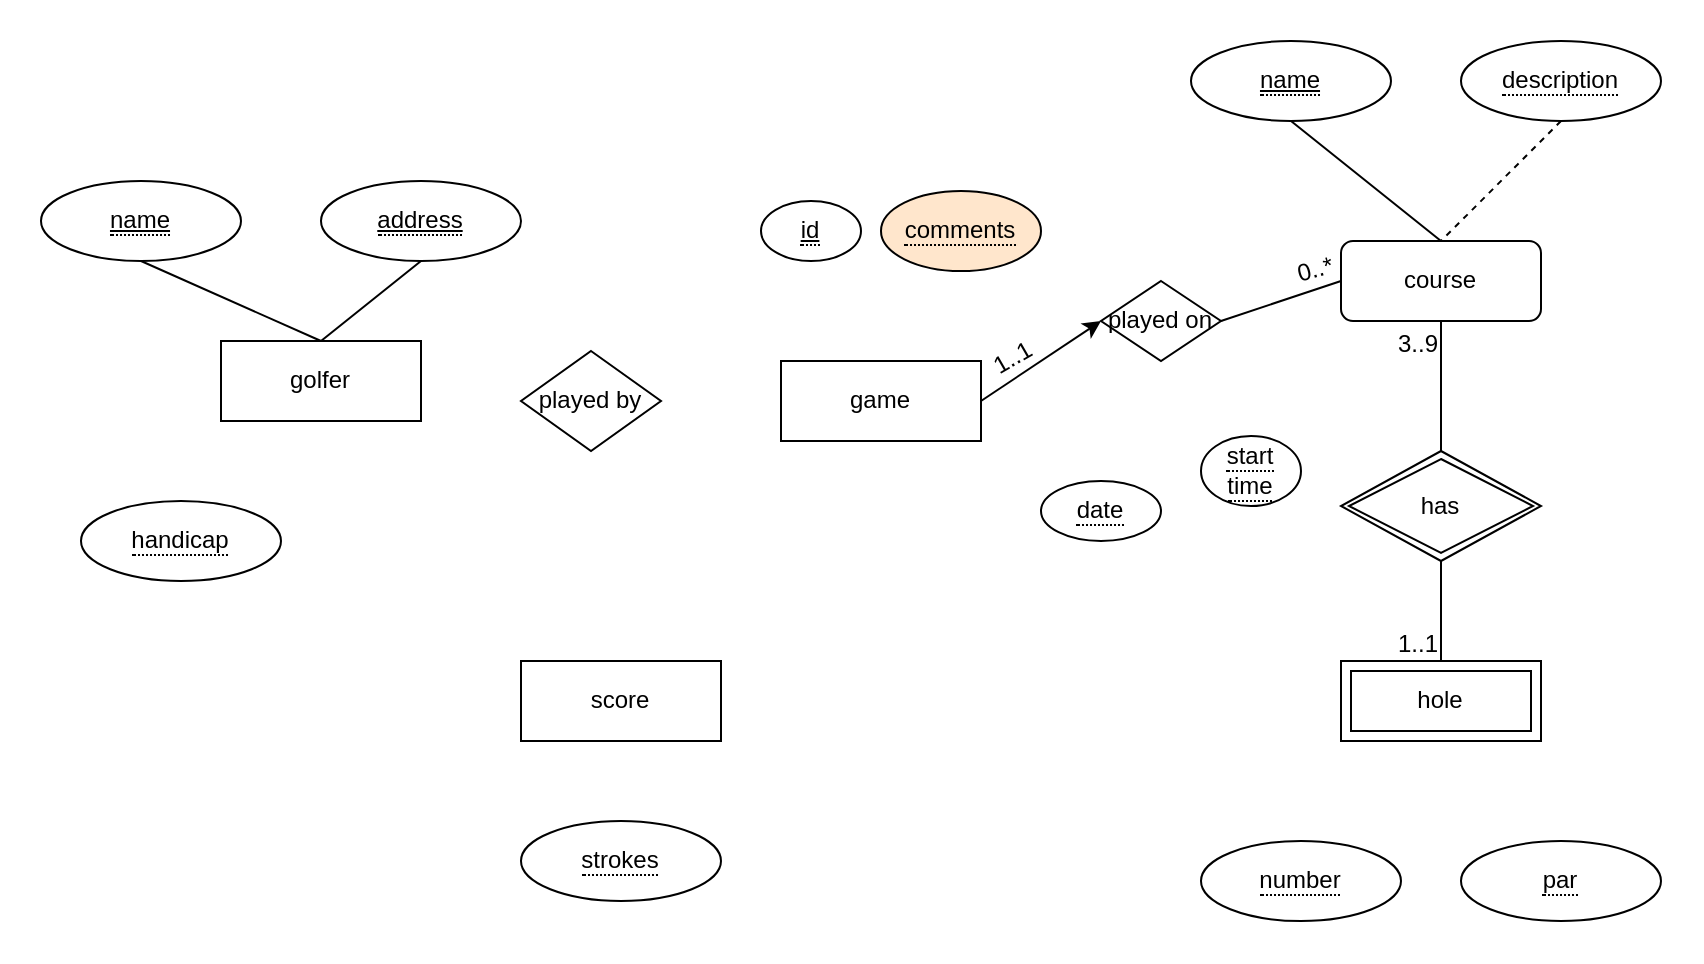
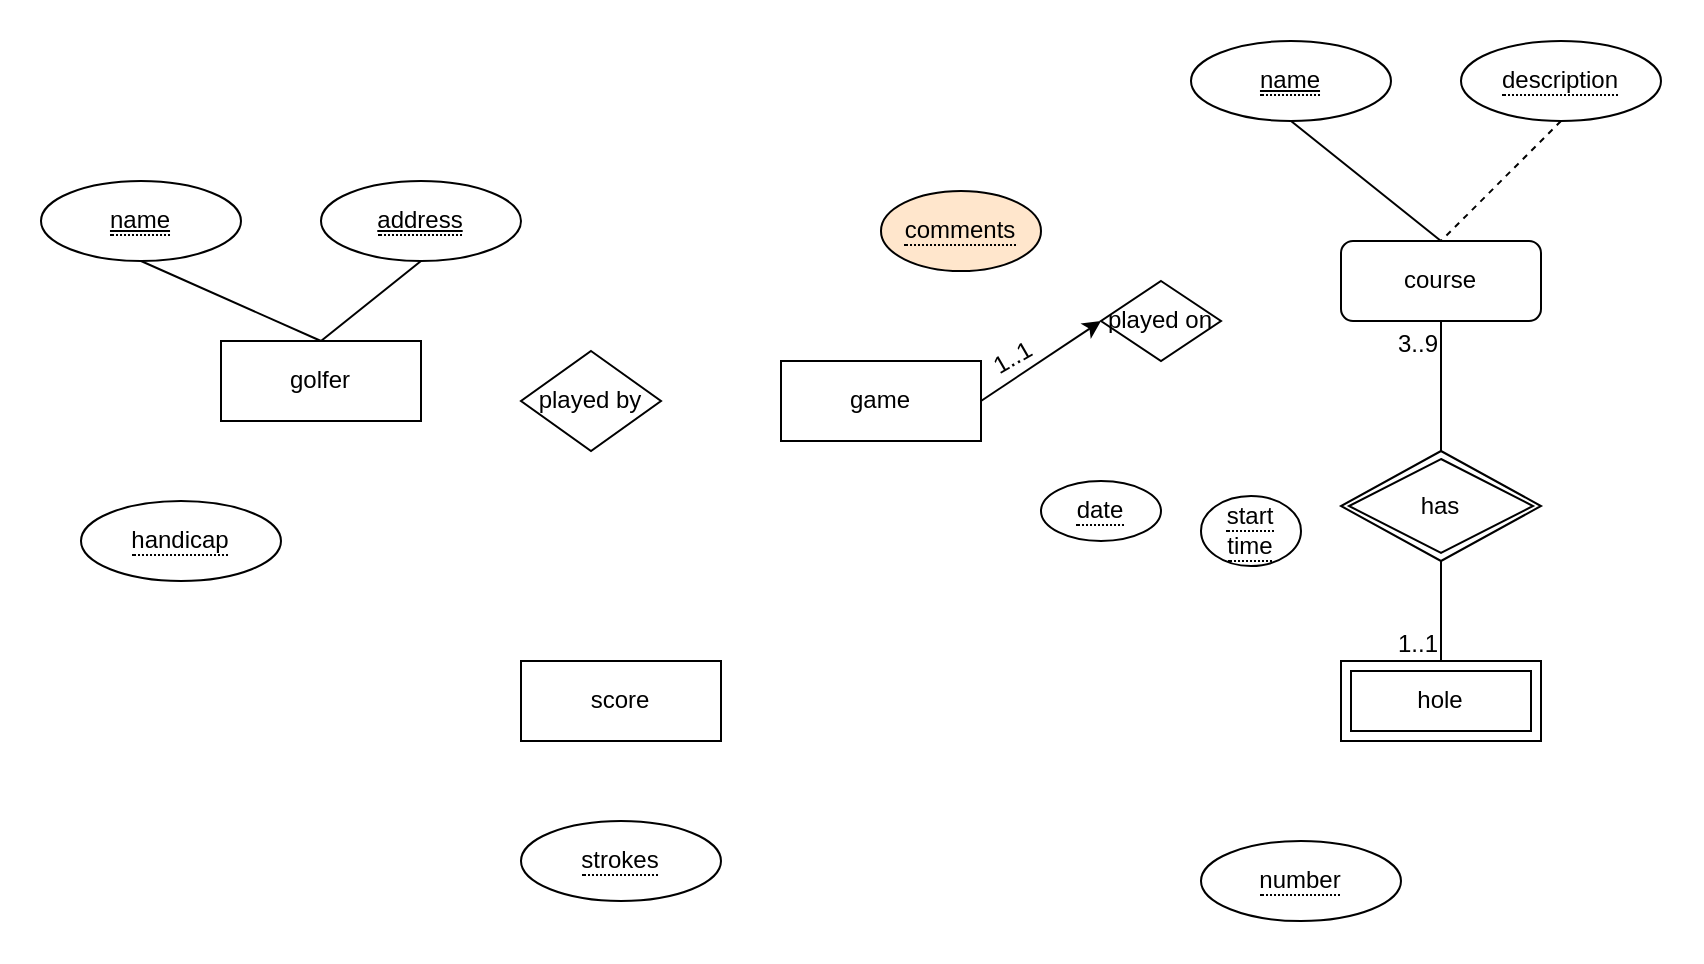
  <mxCell id="0" />
  <mxCell id="1" parent="0" />
  <mxCell id="2" value="course" style="whiteSpace=wrap;html=1;align=center;rounded=1;" vertex="1" parent="1"><mxGeometry x="670" y="120" width="100" height="40" as="geometry" /></mxCell>
  <mxCell id="3" value="&lt;span style=&quot;border-bottom: 1px dotted&quot;&gt;description&lt;/span&gt;" style="ellipse;whiteSpace=wrap;html=1;align=center;" vertex="1" parent="1"><mxGeometry x="730" y="20" width="100" height="40" as="geometry" /></mxCell>
  <mxCell id="4" value="&lt;span style=&quot;border-bottom: 1px dotted&quot;&gt;name&lt;/span&gt;" style="ellipse;whiteSpace=wrap;html=1;align=center;fontStyle=4" vertex="1" parent="1"><mxGeometry x="595" y="20" width="100" height="40" as="geometry" /></mxCell>
  <mxCell id="5" value="&lt;span style=&quot;border-bottom: 1px dotted&quot;&gt;number&lt;/span&gt;" style="ellipse;whiteSpace=wrap;html=1;align=center;" vertex="1" parent="1"><mxGeometry x="600" y="420" width="100" height="40" as="geometry" /></mxCell>
- <mxCell id="6" value="&lt;span style=&quot;border-bottom: 1px dotted&quot;&gt;par&lt;/span&gt;" style="ellipse;whiteSpace=wrap;html=1;align=center;" vertex="1" parent="1"><mxGeometry x="730" y="420" width="100" height="40" as="geometry" /></mxCell>
  <mxCell id="7" value="game" style="whiteSpace=wrap;html=1;align=center;" vertex="1" parent="1"><mxGeometry x="390" y="180" width="100" height="40" as="geometry" /></mxCell>
  <mxCell id="8" value="golfer" style="whiteSpace=wrap;html=1;align=center;" vertex="1" parent="1"><mxGeometry x="110" y="170" width="100" height="40" as="geometry" /></mxCell>
  <mxCell id="9" value="score" style="whiteSpace=wrap;html=1;align=center;" vertex="1" parent="1"><mxGeometry x="260" y="330" width="100" height="40" as="geometry" /></mxCell>
  <mxCell id="10" value="&lt;span style=&quot;border-bottom: 1px dotted&quot;&gt;strokes&lt;/span&gt;" style="ellipse;whiteSpace=wrap;html=1;align=center;" vertex="1" parent="1"><mxGeometry x="260" y="410" width="100" height="40" as="geometry" /></mxCell>
  <mxCell id="11" value="played on" style="shape=rhombus;perimeter=rhombusPerimeter;whiteSpace=wrap;html=1;align=center;" vertex="1" parent="1"><mxGeometry x="550" y="140" width="60" height="40" as="geometry" /></mxCell>
  <mxCell id="12" value="played by" style="shape=rhombus;perimeter=rhombusPerimeter;whiteSpace=wrap;html=1;align=center;" vertex="1" parent="1"><mxGeometry x="260" y="175" width="70" height="50" as="geometry" /></mxCell>
- <mxCell id="13" value="&lt;span style=&quot;border-bottom: 1px dotted&quot;&gt;&lt;u&gt;id&lt;/u&gt;&lt;/span&gt;" style="ellipse;whiteSpace=wrap;html=1;align=center;" vertex="1" parent="1"><mxGeometry x="380" y="100" width="50" height="30" as="geometry" /></mxCell>
  <mxCell id="14" value="&lt;span style=&quot;border-bottom: 1px dotted&quot;&gt;comments&lt;/span&gt;" style="ellipse;whiteSpace=wrap;html=1;align=center;fillColor=#ffe6cc;" vertex="1" parent="1"><mxGeometry x="440" y="95" width="80" height="40" as="geometry" /></mxCell>
  <mxCell id="15" value="&lt;span style=&quot;border-bottom: 1px dotted&quot;&gt;name&lt;/span&gt;" style="ellipse;whiteSpace=wrap;html=1;align=center;fontStyle=4" vertex="1" parent="1"><mxGeometry y="90" width="100" height="40" as="geometry" x="20" /></mxCell>
  <mxCell id="16" value="&lt;span style=&quot;border-bottom: 1px dotted&quot;&gt;address&lt;/span&gt;" style="ellipse;whiteSpace=wrap;html=1;align=center;fontStyle=4" vertex="1" parent="1"><mxGeometry x="160" y="90" width="100" height="40" as="geometry" /></mxCell>
  <mxCell id="17" value="&lt;span style=&quot;border-bottom: 1px dotted&quot;&gt;handicap&lt;/span&gt;" style="ellipse;whiteSpace=wrap;html=1;align=center;" vertex="1" parent="1"><mxGeometry x="40" y="250" width="100" height="40" as="geometry" /></mxCell>
- <mxCell id="18" value="&lt;span style=&quot;border-bottom: 1px dotted&quot;&gt;start time&lt;/span&gt;" style="ellipse;whiteSpace=wrap;html=1;align=center;" vertex="1" parent="1"><mxGeometry x="600" y="217.5" width="50" height="35" as="geometry" /></mxCell>
+ <mxCell id="18" value="&lt;span style=&quot;border-bottom: 1px dotted&quot;&gt;start time&lt;/span&gt;" style="ellipse;whiteSpace=wrap;html=1;align=center;" vertex="1" parent="1"><mxGeometry x="600" y="247.5" width="50" height="35" as="geometry" /></mxCell>
  <mxCell id="19" value="&lt;span style=&quot;border-bottom: 1px dotted&quot;&gt;date&lt;/span&gt;" style="ellipse;whiteSpace=wrap;html=1;align=center;" vertex="1" parent="1"><mxGeometry x="520" y="240" width="60" height="30" as="geometry" /></mxCell>
  <mxCell id="20" value="" style="endArrow=none;html=1;rounded=0;entryX=0.5;entryY=0;entryDx=0;entryDy=0;exitX=0.5;exitY=1;exitDx=0;exitDy=0;" edge="1" parent="1" source="15" target="8"><mxGeometry relative="1" as="geometry"><mxPoint x="80" y="140" as="sourcePoint" /><mxPoint x="240" y="140" as="targetPoint" /></mxGeometry></mxCell>
  <mxCell id="21" value="" style="endArrow=none;html=1;rounded=0;exitX=0.5;exitY=1;exitDx=0;exitDy=0;entryX=0.5;entryY=0;entryDx=0;entryDy=0;" edge="1" parent="1" source="16" target="8"><mxGeometry relative="1" as="geometry"><mxPoint x="360" y="200" as="sourcePoint" /><mxPoint x="520" y="200" as="targetPoint" /></mxGeometry></mxCell>
  <mxCell id="22" value="hole" style="shape=ext;margin=3;double=1;whiteSpace=wrap;html=1;align=center;" vertex="1" parent="1"><mxGeometry x="670" y="330" width="100" height="40" as="geometry" /></mxCell>
  <mxCell id="23" value="has" style="shape=rhombus;double=1;perimeter=rhombusPerimeter;whiteSpace=wrap;html=1;align=center;" vertex="1" parent="1"><mxGeometry x="670" y="225" width="100" height="55" as="geometry" /></mxCell>
  <mxCell id="24" value="" style="endArrow=none;html=1;rounded=0;entryX=0.5;entryY=0;entryDx=0;entryDy=0;exitX=0.5;exitY=1;exitDx=0;exitDy=0;" edge="1" parent="1" source="23" target="22"><mxGeometry relative="1" as="geometry"><mxPoint x="565" y="300" as="sourcePoint" /><mxPoint x="725" y="300" as="targetPoint" /></mxGeometry></mxCell>
  <mxCell id="25" value="1..1" style="resizable=0;html=1;whiteSpace=wrap;align=right;verticalAlign=bottom;" connectable="0" vertex="1" parent="24"><mxGeometry x="1" relative="1" as="geometry" /></mxCell>
  <mxCell id="26" value="" style="endArrow=none;html=1;rounded=0;entryX=0.5;entryY=1;entryDx=0;entryDy=0;exitX=0.5;exitY=0;exitDx=0;exitDy=0;" edge="1" parent="1" source="23" target="2"><mxGeometry relative="1" as="geometry"><mxPoint x="540" y="180" as="sourcePoint" /><mxPoint x="700" y="180" as="targetPoint" /></mxGeometry></mxCell>
  <mxCell id="27" value="3..9" style="resizable=0;html=1;whiteSpace=wrap;align=right;verticalAlign=bottom;" connectable="0" vertex="1" parent="26"><mxGeometry x="1" relative="1" as="geometry"><mxPoint y="20" as="offset" /></mxGeometry></mxCell>
  <mxCell id="28" value="" style="endArrow=none;html=1;rounded=0;entryX=0.5;entryY=1;entryDx=0;entryDy=0;exitX=0.5;exitY=0;exitDx=0;exitDy=0;" edge="1" parent="1" source="2" target="4"><mxGeometry relative="1" as="geometry"><mxPoint x="360" y="200" as="sourcePoint" /><mxPoint x="520" y="200" as="targetPoint" /></mxGeometry></mxCell>
  <mxCell id="29" value="" style="endArrow=none;html=1;rounded=0;exitX=0.5;exitY=1;exitDx=0;exitDy=0;entryX=0.5;entryY=0;entryDx=0;entryDy=0;dashed=1;" edge="1" parent="1" source="3" target="2"><mxGeometry relative="1" as="geometry"><mxPoint x="620" y="89" as="sourcePoint" /><mxPoint x="780" y="89" as="targetPoint" /></mxGeometry></mxCell>
- <mxCell id="30" value="" style="endArrow=none;html=1;rounded=0;entryX=0;entryY=0.5;entryDx=0;entryDy=0;exitX=1;exitY=0.5;exitDx=0;exitDy=0;" edge="1" parent="1" source="11" target="2"><mxGeometry relative="1" as="geometry"><mxPoint x="360" y="200" as="sourcePoint" /><mxPoint x="520" y="200" as="targetPoint" /></mxGeometry></mxCell>
- <mxCell id="31" value="0..*" style="resizable=0;html=1;whiteSpace=wrap;align=right;verticalAlign=bottom;rotation=-15;" connectable="0" vertex="1" parent="30"><mxGeometry x="1" relative="1" as="geometry" /></mxCell>
  <mxCell id="32" value="" style="endArrow=classic;html=1;rounded=0;entryX=0;entryY=0.5;entryDx=0;entryDy=0;exitX=1;exitY=0.5;exitDx=0;exitDy=0;" edge="1" parent="1" source="7" target="11"><mxGeometry relative="1" as="geometry"><mxPoint x="360" y="200" as="sourcePoint" /><mxPoint x="520" y="200" as="targetPoint" /></mxGeometry></mxCell>
  <mxCell id="33" value="1..1" style="resizable=0;html=1;whiteSpace=wrap;align=right;verticalAlign=bottom;rotation=-30;" connectable="0" vertex="1" parent="32"><mxGeometry x="1" relative="1" as="geometry"><mxPoint x="-30" y="20" as="offset" /></mxGeometry></mxCell>
